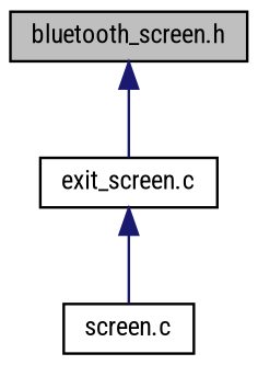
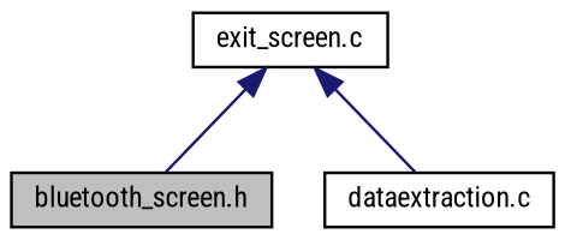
  digraph {
    fontname="Roboto Condensed"
    node [color=black fillcolor=white fontname="Roboto Condensed" fontsize=10 shape=record style=filled]
    edge [color=midnightblue dir=back fontname="Roboto Condensed" fontsize=10 labelfontname=Helvetica labelfontsize=10 style=solid]
    n1 [fillcolor=grey75 fontcolor=black height=0.2 label="bluetooth_screen.h" width=0.4]
    n2 [height=0.2 label="exit_screen.c" width=0.4]
-   n3 [height=0.2 label="screen.c" width=0.4]
-   n1 -> n2
+   n3 [height=0.2 label="dataextraction.c" width=0.4]
+   n2 -> n1
    n2 -> n3
  }
